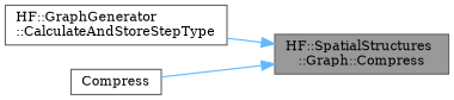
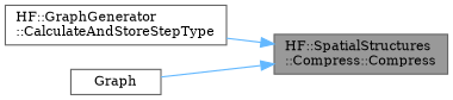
  digraph {
    fontname="DejaVu Serif"
    rankdir=RL
    node [color=grey40 fillcolor=white fontname="DejaVu Serif" fontsize=10 shape=box style=filled]
    edge [color=steelblue1 dir=back fontname="DejaVu Serif" fontsize=10 labelfontname=Helvetica labelfontsize=10 style=solid]
-   n1 [color=gray40 fillcolor=grey60 fontcolor=black height=0.2 label="HF::SpatialStructures\l::Graph::Compress" width=0.4]
+   n1 [color=gray40 fillcolor=grey60 fontcolor=black height=0.2 label="HF::SpatialStructures\l::Compress::Compress" width=0.4]
    n2 [height=0.2 label="HF::GraphGenerator\l::CalculateAndStoreStepType" width=0.4]
-   n3 [height=0.2 label=Compress width=0.4]
+   n3 [height=0.2 label="Graph" width=0.4]
    n1 -> n2
    n1 -> n3
  }
